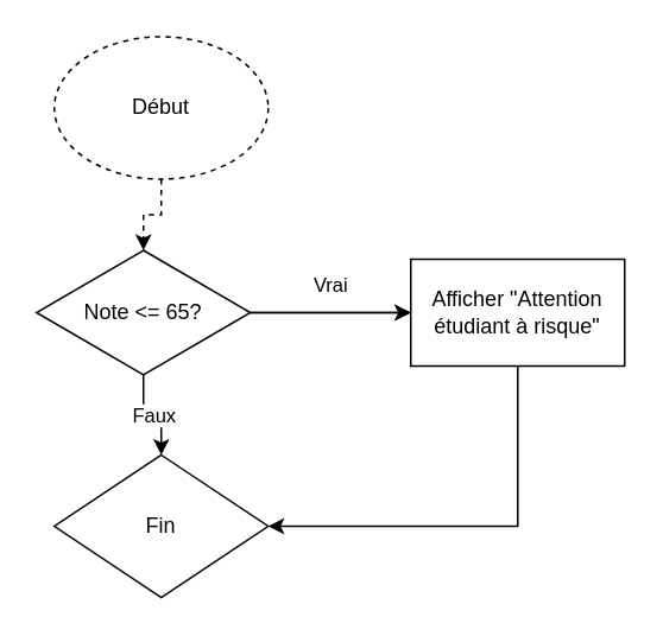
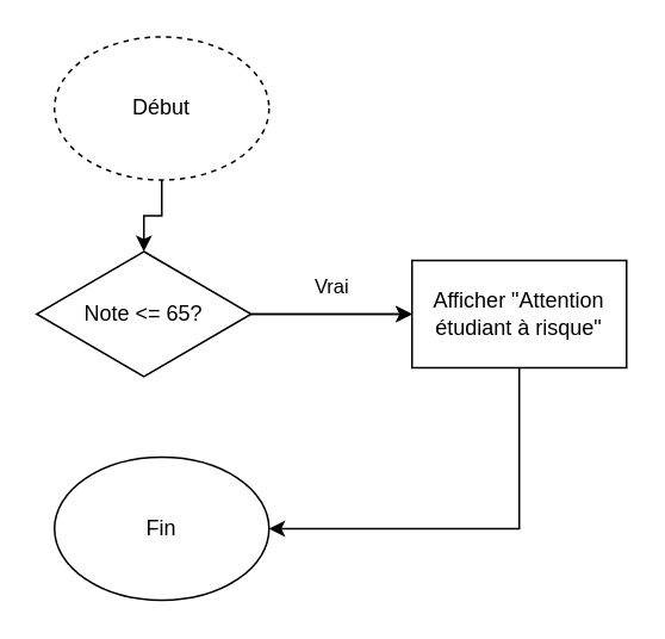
  <mxCell id="0" />
  <mxCell id="1" parent="0" />
- <mxCell id="2" value="" style="edgeStyle=orthogonalEdgeStyle;rounded=0;orthogonalLoop=1;jettySize=auto;html=1;dashed=1;" edge="1" parent="1" source="3" target="8"><mxGeometry relative="1" as="geometry" /></mxCell>
+ <mxCell id="2" value="" style="edgeStyle=orthogonalEdgeStyle;rounded=0;orthogonalLoop=1;jettySize=auto;html=1;" edge="1" parent="1" source="3" target="8"><mxGeometry relative="1" as="geometry" /></mxCell>
  <mxCell id="3" value="Début" style="ellipse;whiteSpace=wrap;html=1;dashed=1;" vertex="1" parent="1"><mxGeometry x="30" y="20" width="120" height="80" as="geometry" /></mxCell>
- <mxCell id="4" value="Fin" style="rhombus;whiteSpace=wrap;html=1;" vertex="1" parent="1"><mxGeometry x="30" y="255" width="120" height="80" as="geometry" /></mxCell>
+ <mxCell id="4" value="Fin" style="ellipse;whiteSpace=wrap;html=1;" vertex="1" parent="1"><mxGeometry x="30" y="255" width="120" height="80" as="geometry" /></mxCell>
  <mxCell id="5" value="Vrai" style="edgeStyle=orthogonalEdgeStyle;rounded=0;orthogonalLoop=1;jettySize=auto;html=1;" edge="1" parent="1" source="8" target="9"><mxGeometry y="15" relative="1" as="geometry"><mxPoint as="offset" /></mxGeometry></mxCell>
- <mxCell id="6" value="Faux" style="edgeStyle=orthogonalEdgeStyle;rounded=0;orthogonalLoop=1;jettySize=auto;html=1;" edge="1" parent="1" source="8" target="4"><mxGeometry relative="1" as="geometry" /></mxCell>
  <mxCell id="7" value="" style="edgeStyle=orthogonalEdgeStyle;rounded=0;orthogonalLoop=1;jettySize=auto;html=1;" edge="1" parent="1" source="8" target="9"><mxGeometry relative="1" as="geometry" /></mxCell>
  <mxCell id="8" value="Note &amp;lt;= 65?" style="rhombus;whiteSpace=wrap;html=1;" vertex="1" parent="1"><mxGeometry x="20" y="140" width="120" height="70" as="geometry" /></mxCell>
  <mxCell id="9" value="Afficher &quot;Attention étudiant à risque&quot;" style="whiteSpace=wrap;html=1;" vertex="1" parent="1"><mxGeometry x="230" y="145" width="120" height="60" as="geometry" /></mxCell>
  <mxCell id="10" value="" style="edgeStyle=orthogonalEdgeStyle;rounded=0;orthogonalLoop=1;jettySize=auto;html=1;" edge="1" parent="1" source="9" target="4"><mxGeometry relative="1" as="geometry"><mxPoint x="100" y="110" as="sourcePoint" /><mxPoint x="100" y="150" as="targetPoint" /><Array as="points"><mxPoint x="290" y="295" /></Array></mxGeometry></mxCell>
